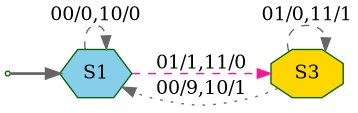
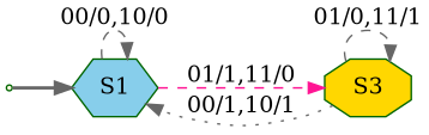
  digraph {
    rankdir=LR
    node [color=darkgreen style=filled]
    edge [color=gray40 style=dashed]
    INIT [fillcolor=lightyellow shape=point]
    n2 [fillcolor=skyblue label=S1 shape=hexagon]
    n3 [fillcolor=gold label=S3 shape=octagon]
    INIT -> n2 [style=bold]
    n2 -> n2 [label="00/0,10/0"]
    n2 -> n3 [color=deeppink label="01/1,11/0"]
-   n3 -> n2 [label="00/9,10/1" style=dotted]
+   n3 -> n2 [label="00/1,10/1" style=dotted]
    n3 -> n3 [label="01/0,11/1"]
  }
